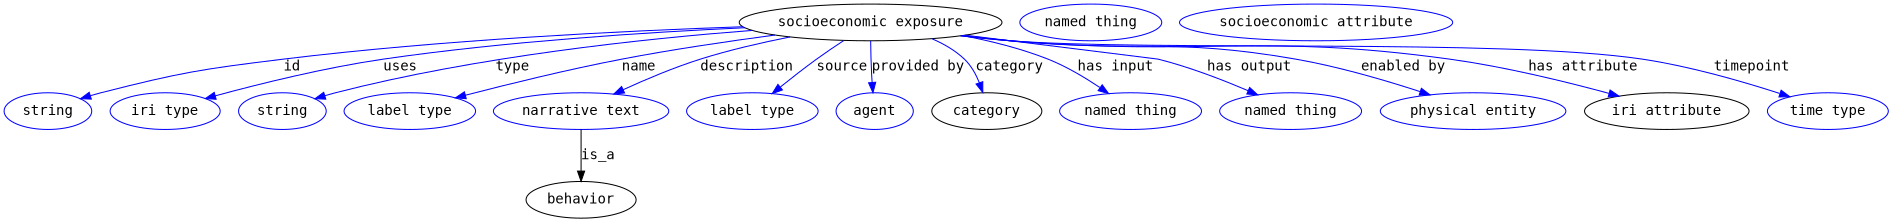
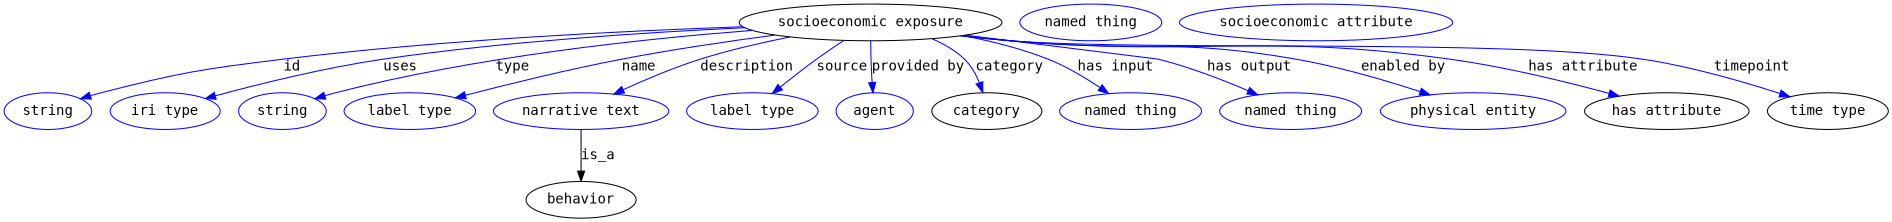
  digraph {
    fontname="DejaVu Sans Mono"
    node [fontname="DejaVu Sans Mono" color=blue]
    edge [color=blue fontname="DejaVu Sans Mono" style=solid]
    n1 [height=0.5 label="socioeconomic exposure" width=3.4483 color=""]
    n2 [height=0.5 label=string width=1.0652]
    n3 [height=0.5 label="iri type" width=1.2277]
    n4 [height=0.5 label=string width=1.0652]
    n5 [height=0.5 label="label type" width=1.5707]
    n6 [height=0.5 label="narrative text" width=2.0943]
    n7 [height=0.5 label="label type" width=1.5707]
    n8 [height=0.5 label=agent width=1.0291]
    category [height=0.5 width=1.4443 color=""]
    n10 [height=0.5 label="named thing" width=1.9318]
    n11 [height=0.5 label="named thing" width=1.9318]
    n12 [height=0.5 label="physical entity" width=2.2026]
-   "has attribute" [height=0.5 width=1.9859 label="iri attribute" color=""]
-   n14 [height=0.5 label="time type" width=1.5346]
+   "has attribute" [height=0.5 width=1.9859 color=""]
+   n14 [color=black height=0.5 label="time type" width=1.5346]
    behavior [height=0.5 width=1.4263 color=""]
    n16 [height=0.5 label="named thing" width=1.9318]
    n17 [height=0.5 label="socioeconomic attribute" width=3.4303]
    n1 -> n2 [label=id]
    n1 -> n3 [label=uses]
    n1 -> n4 [label=type]
    n1 -> n5 [label=name]
    n1 -> n6 [label=description]
    n1 -> n7 [label=source]
    n1 -> n8 [label="provided by"]
    n1 -> category [label=category]
    n1 -> n10 [label="has input"]
    n1 -> n11 [label="has output"]
    n1 -> n12 [label="enabled by"]
    n1 -> "has attribute" [label="has attribute"]
    n1 -> n14 [label=timepoint]
    n6 -> behavior [label=is_a color="" style=""]
  }
